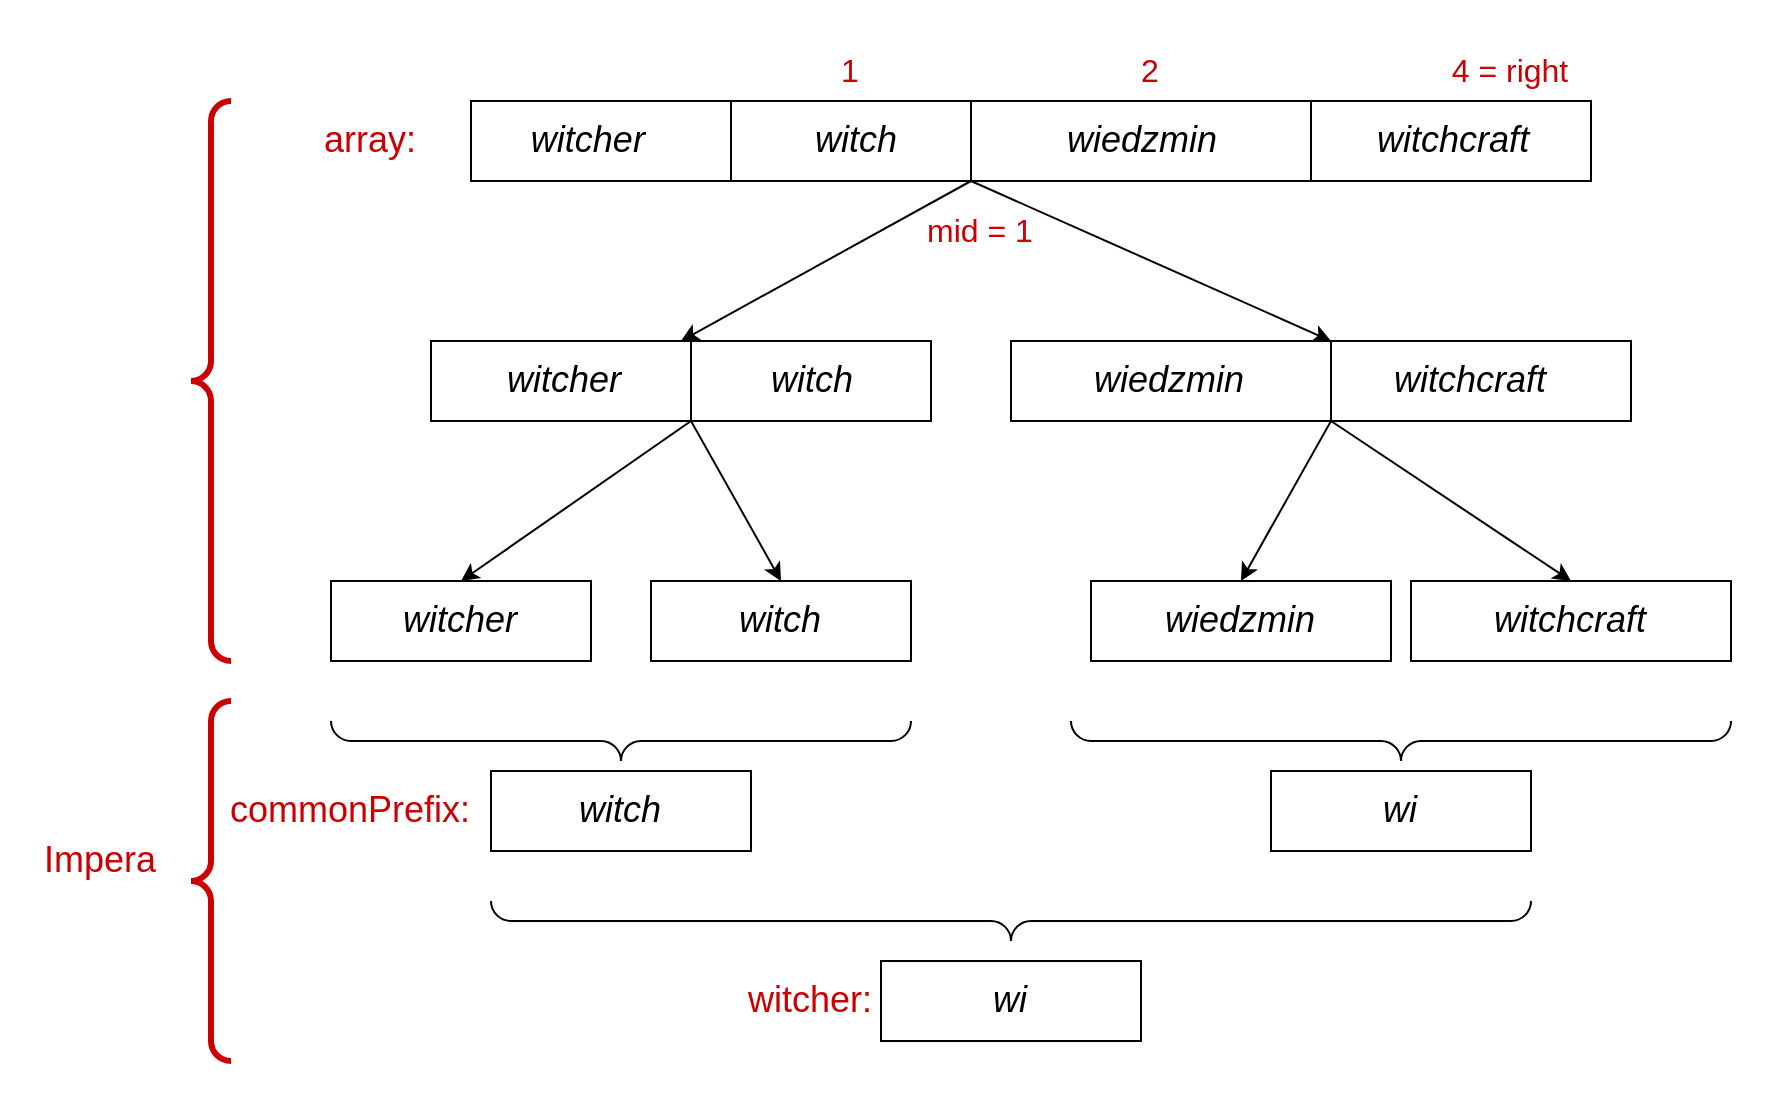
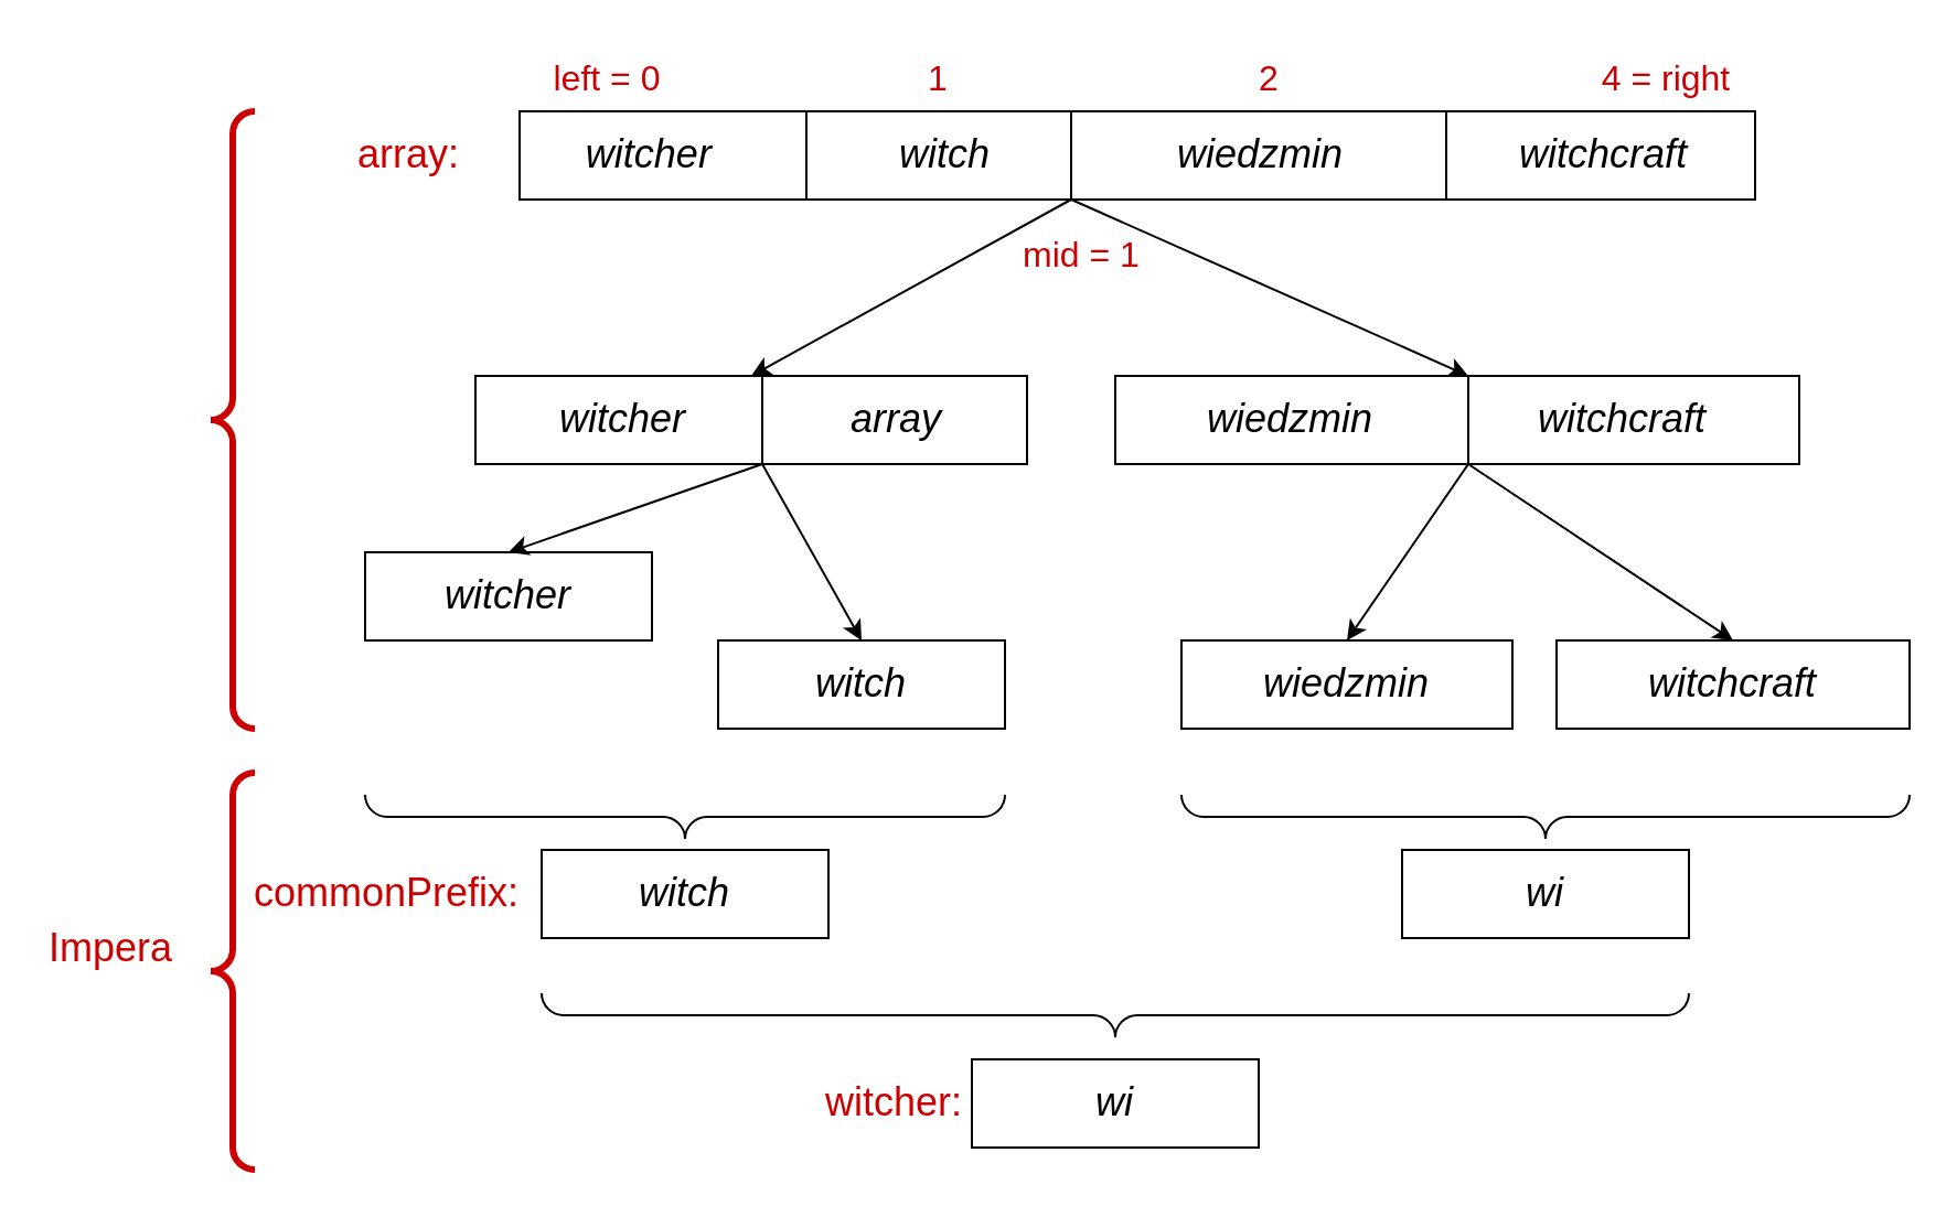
  <mxCell id="0" />
  <mxCell id="1" parent="0" />
  <mxCell id="2" value="&lt;font style=&quot;font-size: 18px&quot;&gt;witcher&amp;nbsp;&amp;nbsp;&amp;nbsp;&amp;nbsp;&amp;nbsp; &amp;nbsp;&amp;nbsp; &amp;nbsp;&amp;nbsp;&amp;nbsp;&amp;nbsp;&amp;nbsp;&amp;nbsp;&amp;nbsp; witch&lt;/font&gt;&lt;font style=&quot;font-size: 18px&quot;&gt;&lt;font style=&quot;font-size: 18px&quot;&gt;&amp;nbsp;&amp;nbsp;&amp;nbsp;&amp;nbsp; &amp;nbsp;&amp;nbsp; &amp;nbsp;&amp;nbsp;&amp;nbsp;&amp;nbsp;&amp;nbsp;&amp;nbsp;&amp;nbsp;&amp;nbsp; &lt;/font&gt;wiedzmin&lt;/font&gt;&lt;font style=&quot;font-size: 18px&quot;&gt;&lt;font style=&quot;font-size: 18px&quot;&gt;&amp;nbsp;&amp;nbsp;&amp;nbsp;&amp;nbsp;&amp;nbsp;&amp;nbsp; &amp;nbsp;&amp;nbsp; &amp;nbsp;&amp;nbsp;&amp;nbsp;&amp;nbsp;&amp;nbsp; &lt;/font&gt;witchcraft&lt;/font&gt;" style="rounded=0;whiteSpace=wrap;html=1;fontStyle=2" vertex="1" parent="1"><mxGeometry x="235" y="50" width="560" height="40" as="geometry" /></mxCell>
  <mxCell id="3" value="array:" style="text;html=1;strokeColor=none;fillColor=none;align=center;verticalAlign=middle;whiteSpace=wrap;rounded=0;fontSize=18;fontColor=#CC0000;" vertex="1" parent="1"><mxGeometry x="155" y="50" width="60" height="40" as="geometry" /></mxCell>
  <mxCell id="4" value="" style="endArrow=none;html=1;rounded=0;fontSize=18;fontStyle=2" edge="1" parent="1"><mxGeometry width="50" height="50" relative="1" as="geometry"><mxPoint x="365" y="90" as="sourcePoint" /><mxPoint x="365" y="50" as="targetPoint" /></mxGeometry></mxCell>
  <mxCell id="5" value="" style="endArrow=none;html=1;rounded=0;fontSize=18;fontStyle=2" edge="1" parent="1"><mxGeometry width="50" height="50" relative="1" as="geometry"><mxPoint x="655" y="90" as="sourcePoint" /><mxPoint x="655" y="50" as="targetPoint" /></mxGeometry></mxCell>
  <mxCell id="6" value="" style="endArrow=none;html=1;rounded=0;fontSize=18;fontStyle=2" edge="1" parent="1"><mxGeometry width="50" height="50" relative="1" as="geometry"><mxPoint x="485" y="90" as="sourcePoint" /><mxPoint x="485" y="50" as="targetPoint" /></mxGeometry></mxCell>
  <mxCell id="7" value="" style="endArrow=classic;html=1;rounded=0;fontSize=18;entryX=0.5;entryY=0;entryDx=0;entryDy=0;" edge="1" parent="1" target="9"><mxGeometry width="50" height="50" relative="1" as="geometry"><mxPoint x="485" y="90" as="sourcePoint" /><mxPoint x="355" y="170" as="targetPoint" /></mxGeometry></mxCell>
  <mxCell id="8" value="" style="endArrow=classic;html=1;rounded=0;fontSize=18;" edge="1" parent="1"><mxGeometry width="50" height="50" relative="1" as="geometry"><mxPoint x="485" y="90" as="sourcePoint" /><mxPoint x="665" y="170" as="targetPoint" /></mxGeometry></mxCell>
- <mxCell id="9" value="&lt;font style=&quot;font-size: 18px&quot;&gt;witcher&amp;nbsp;&amp;nbsp;&amp;nbsp;&amp;nbsp;&amp;nbsp; &amp;nbsp;&amp;nbsp; &amp;nbsp;&amp;nbsp;&amp;nbsp;&amp;nbsp;&amp;nbsp; witch&lt;/font&gt;" style="rounded=0;whiteSpace=wrap;html=1;fontSize=18;fontStyle=2" vertex="1" parent="1"><mxGeometry x="215" y="170" width="250" height="40" as="geometry" /></mxCell>
+ <mxCell id="9" value="&lt;font style=&quot;font-size: 18px&quot;&gt;witcher&amp;nbsp;&amp;nbsp;&amp;nbsp;&amp;nbsp;&amp;nbsp; &amp;nbsp;&amp;nbsp; &amp;nbsp;&amp;nbsp;&amp;nbsp;&amp;nbsp;&amp;nbsp; array&lt;/font&gt;" style="rounded=0;whiteSpace=wrap;html=1;fontSize=18;fontStyle=2" vertex="1" parent="1"><mxGeometry x="215" y="170" width="250" height="40" as="geometry" /></mxCell>
  <mxCell id="10" value="&lt;font style=&quot;font-size: 18px&quot;&gt;wiedzmin&lt;/font&gt;&lt;font style=&quot;font-size: 18px&quot;&gt;&lt;font style=&quot;font-size: 18px&quot;&gt;&amp;nbsp;&amp;nbsp;&amp;nbsp;&amp;nbsp;&amp;nbsp;&amp;nbsp; &amp;nbsp;&amp;nbsp;&amp;nbsp;&amp;nbsp;&amp;nbsp;&amp;nbsp;&amp;nbsp; &lt;/font&gt;witchcraft&lt;/font&gt;" style="rounded=0;whiteSpace=wrap;html=1;fontSize=18;fontStyle=2" vertex="1" parent="1"><mxGeometry x="505" y="170" width="310" height="40" as="geometry" /></mxCell>
- <mxCell id="11" value="&lt;font style=&quot;font-size: 18px&quot;&gt;witcher&lt;/font&gt;" style="rounded=0;whiteSpace=wrap;html=1;fontSize=18;fontStyle=2" vertex="1" parent="1"><mxGeometry x="165" y="290" width="130" height="40" as="geometry" /></mxCell>
+ <mxCell id="11" value="&lt;font style=&quot;font-size: 18px&quot;&gt;witcher&lt;/font&gt;" style="rounded=0;whiteSpace=wrap;html=1;fontSize=18;fontStyle=2" vertex="1" parent="1"><mxGeometry x="165" y="250" width="130" height="40" as="geometry" /></mxCell>
  <mxCell id="12" value="&lt;font style=&quot;font-size: 18px&quot;&gt;witch&lt;/font&gt;" style="rounded=0;whiteSpace=wrap;html=1;fontSize=18;fontStyle=2" vertex="1" parent="1"><mxGeometry x="325" y="290" width="130" height="40" as="geometry" /></mxCell>
- <mxCell id="13" value="&lt;font style=&quot;font-size: 18px&quot;&gt;wiedzmin&lt;/font&gt;" style="rounded=0;whiteSpace=wrap;html=1;fontSize=18;fontStyle=2" vertex="1" parent="1"><mxGeometry x="545" y="290" width="150" height="40" as="geometry" /></mxCell>
+ <mxCell id="13" value="&lt;font style=&quot;font-size: 18px&quot;&gt;wiedzmin&lt;/font&gt;" style="rounded=0;whiteSpace=wrap;html=1;fontSize=18;fontStyle=2" vertex="1" parent="1"><mxGeometry x="535" y="290" width="150" height="40" as="geometry" /></mxCell>
  <mxCell id="14" value="&lt;font style=&quot;font-size: 18px&quot;&gt;witchcraft&lt;/font&gt;" style="rounded=0;whiteSpace=wrap;html=1;fontSize=18;fontStyle=2" vertex="1" parent="1"><mxGeometry x="705" y="290" width="160" height="40" as="geometry" /></mxCell>
  <mxCell id="15" value="" style="endArrow=none;html=1;rounded=0;fontSize=18;fontStyle=2" edge="1" parent="1"><mxGeometry width="50" height="50" relative="1" as="geometry"><mxPoint x="665" y="210" as="sourcePoint" /><mxPoint x="665" y="170" as="targetPoint" /></mxGeometry></mxCell>
  <mxCell id="16" value="" style="endArrow=none;html=1;rounded=0;fontSize=18;fontStyle=2" edge="1" parent="1"><mxGeometry width="50" height="50" relative="1" as="geometry"><mxPoint x="345" y="210" as="sourcePoint" /><mxPoint x="345" y="170" as="targetPoint" /></mxGeometry></mxCell>
  <mxCell id="17" value="" style="endArrow=classic;html=1;rounded=0;fontSize=18;entryX=0.5;entryY=0;entryDx=0;entryDy=0;fontStyle=2" edge="1" parent="1" target="11"><mxGeometry width="50" height="50" relative="1" as="geometry"><mxPoint x="345" y="210" as="sourcePoint" /><mxPoint x="200" y="290" as="targetPoint" /></mxGeometry></mxCell>
  <mxCell id="18" value="" style="endArrow=classic;html=1;rounded=0;fontSize=18;entryX=0.5;entryY=0;entryDx=0;entryDy=0;fontStyle=2" edge="1" parent="1" target="12"><mxGeometry width="50" height="50" relative="1" as="geometry"><mxPoint x="345" y="210" as="sourcePoint" /><mxPoint x="525" y="290" as="targetPoint" /></mxGeometry></mxCell>
  <mxCell id="19" value="" style="endArrow=classic;html=1;rounded=0;fontSize=18;entryX=0.5;entryY=0;entryDx=0;entryDy=0;fontStyle=2" edge="1" parent="1" target="13"><mxGeometry width="50" height="50" relative="1" as="geometry"><mxPoint x="665" y="210" as="sourcePoint" /><mxPoint x="525" y="290" as="targetPoint" /></mxGeometry></mxCell>
  <mxCell id="20" value="" style="endArrow=classic;html=1;rounded=0;fontSize=18;entryX=0.5;entryY=0;entryDx=0;entryDy=0;fontStyle=2" edge="1" parent="1" target="14"><mxGeometry width="50" height="50" relative="1" as="geometry"><mxPoint x="665" y="210" as="sourcePoint" /><mxPoint x="850" y="290" as="targetPoint" /></mxGeometry></mxCell>
+ <mxCell id="21" value="&lt;font style=&quot;font-size: 16px;&quot; color=&quot;#CC0000&quot;&gt;left = 0&lt;/font&gt;" style="text;html=1;strokeColor=none;fillColor=none;align=center;verticalAlign=middle;whiteSpace=wrap;rounded=0;fontSize=16;" vertex="1" parent="1"><mxGeometry x="245" y="20" width="60" height="30" as="geometry" /></mxCell>
  <mxCell id="22" value="1" style="text;html=1;strokeColor=none;fillColor=none;align=center;verticalAlign=middle;whiteSpace=wrap;rounded=0;fontSize=16;fontColor=#CC0000;" vertex="1" parent="1"><mxGeometry x="395" y="20" width="60" height="30" as="geometry" /></mxCell>
  <mxCell id="23" value="2" style="text;html=1;strokeColor=none;fillColor=none;align=center;verticalAlign=middle;whiteSpace=wrap;rounded=0;fontSize=16;fontColor=#CC0000;" vertex="1" parent="1"><mxGeometry x="545" y="20" width="60" height="30" as="geometry" /></mxCell>
  <mxCell id="24" value="4 = right" style="text;html=1;strokeColor=none;fillColor=none;align=center;verticalAlign=middle;whiteSpace=wrap;rounded=0;fontSize=16;fontColor=#CC0000;" vertex="1" parent="1"><mxGeometry x="715" y="20" width="80" height="30" as="geometry" /></mxCell>
  <mxCell id="25" value="" style="labelPosition=right;align=left;strokeWidth=3;shape=mxgraph.mockup.markup.curlyBrace;html=1;shadow=0;dashed=0;strokeColor=#CC0000;direction=north;fontSize=22;fontColor=#CC0000;" vertex="1" parent="1"><mxGeometry x="95" y="50" width="20" height="280" as="geometry" /></mxCell>
  <mxCell id="26" value="" style="verticalLabelPosition=bottom;shadow=0;dashed=0;align=center;html=1;verticalAlign=top;strokeWidth=1;shape=mxgraph.mockup.markup.curlyBrace;strokeColor=#000000;fontSize=22;fontColor=#CC0000;rotation=-180;fontStyle=2" vertex="1" parent="1"><mxGeometry x="165" y="360" width="290" height="20" as="geometry" /></mxCell>
  <mxCell id="27" value="&lt;font style=&quot;font-size: 18px&quot;&gt;commonPrefix:&lt;br style=&quot;font-size: 18px&quot;&gt;&lt;/font&gt;" style="text;html=1;strokeColor=none;fillColor=none;align=center;verticalAlign=middle;whiteSpace=wrap;rounded=0;fontSize=18;fontColor=#CC0000;" vertex="1" parent="1"><mxGeometry x="95" y="390" width="160" height="30" as="geometry" /></mxCell>
  <mxCell id="28" value="&lt;font style=&quot;font-size: 18px&quot;&gt;witch&lt;/font&gt;" style="rounded=0;whiteSpace=wrap;html=1;fontSize=18;fontStyle=2" vertex="1" parent="1"><mxGeometry x="245" y="385" width="130" height="40" as="geometry" /></mxCell>
  <mxCell id="29" value="" style="verticalLabelPosition=bottom;shadow=0;dashed=0;align=center;html=1;verticalAlign=top;strokeWidth=1;shape=mxgraph.mockup.markup.curlyBrace;strokeColor=#000000;fontSize=22;fontColor=#CC0000;rotation=-180;fontStyle=2" vertex="1" parent="1"><mxGeometry x="535" y="360" width="330" height="20" as="geometry" /></mxCell>
  <mxCell id="30" value="&lt;font style=&quot;font-size: 18px&quot;&gt;wi&lt;/font&gt;" style="rounded=0;whiteSpace=wrap;html=1;fontSize=18;fontStyle=2" vertex="1" parent="1"><mxGeometry x="635" y="385" width="130" height="40" as="geometry" /></mxCell>
  <mxCell id="31" value="" style="verticalLabelPosition=bottom;shadow=0;dashed=0;align=center;html=1;verticalAlign=top;strokeWidth=1;shape=mxgraph.mockup.markup.curlyBrace;strokeColor=#000000;fontSize=22;fontColor=#CC0000;rotation=-180;fontStyle=2" vertex="1" parent="1"><mxGeometry x="245" y="450" width="520" height="20" as="geometry" /></mxCell>
  <mxCell id="32" value="&lt;font style=&quot;font-size: 18px&quot;&gt;wi&lt;/font&gt;" style="rounded=0;whiteSpace=wrap;html=1;fontSize=18;fontStyle=2" vertex="1" parent="1"><mxGeometry x="440" y="480" width="130" height="40" as="geometry" /></mxCell>
  <mxCell id="33" value="&lt;font style=&quot;font-size: 18px&quot;&gt;witcher:&lt;br style=&quot;font-size: 18px&quot;&gt;&lt;/font&gt;" style="text;html=1;strokeColor=none;fillColor=none;align=center;verticalAlign=middle;whiteSpace=wrap;rounded=0;fontSize=18;fontColor=#CC0000;" vertex="1" parent="1"><mxGeometry x="325" y="485" width="160" height="30" as="geometry" /></mxCell>
  <mxCell id="34" value="Impera" style="text;html=1;strokeColor=none;fillColor=none;align=center;verticalAlign=middle;whiteSpace=wrap;rounded=0;fontSize=18;fontColor=#CC0000;" vertex="1" parent="1"><mxGeometry x="20" y="415" width="60" height="30" as="geometry" /></mxCell>
  <mxCell id="35" value="" style="labelPosition=right;align=left;strokeWidth=3;shape=mxgraph.mockup.markup.curlyBrace;html=1;shadow=0;dashed=0;strokeColor=#CC0000;direction=north;fontSize=22;fontColor=#CC0000;" vertex="1" parent="1"><mxGeometry x="95" y="350" width="20" height="180" as="geometry" /></mxCell>
  <mxCell id="36" value="&lt;font style=&quot;font-size: 16px;&quot;&gt;mid = 1&lt;/font&gt;" style="text;html=1;strokeColor=none;fillColor=none;align=center;verticalAlign=middle;whiteSpace=wrap;rounded=0;fontSize=16;fontColor=#CC0000;" vertex="1" parent="1"><mxGeometry x="410" y="100" width="160" height="30" as="geometry" /></mxCell>
